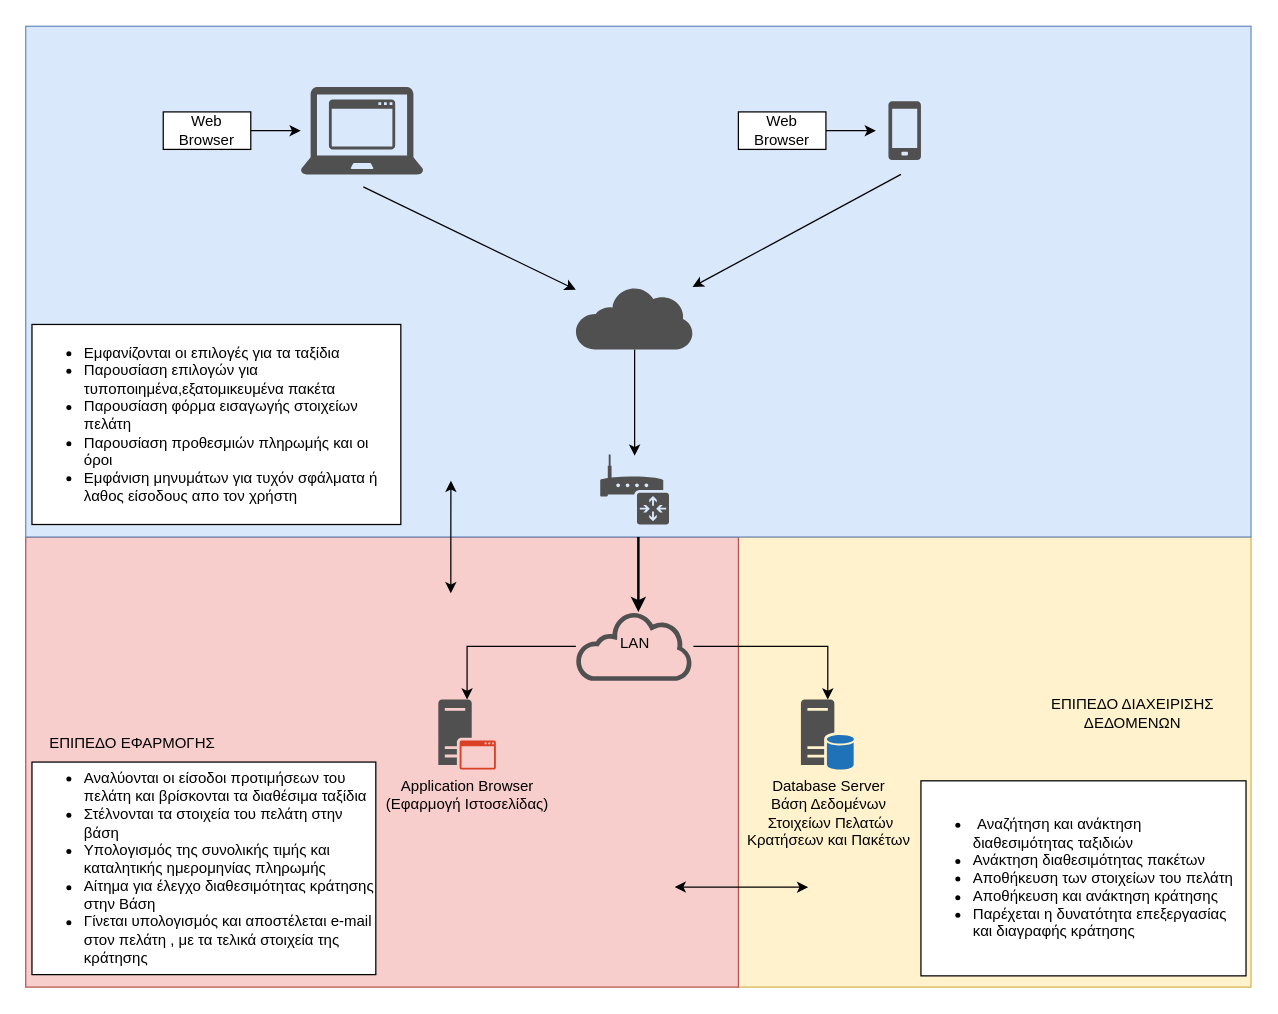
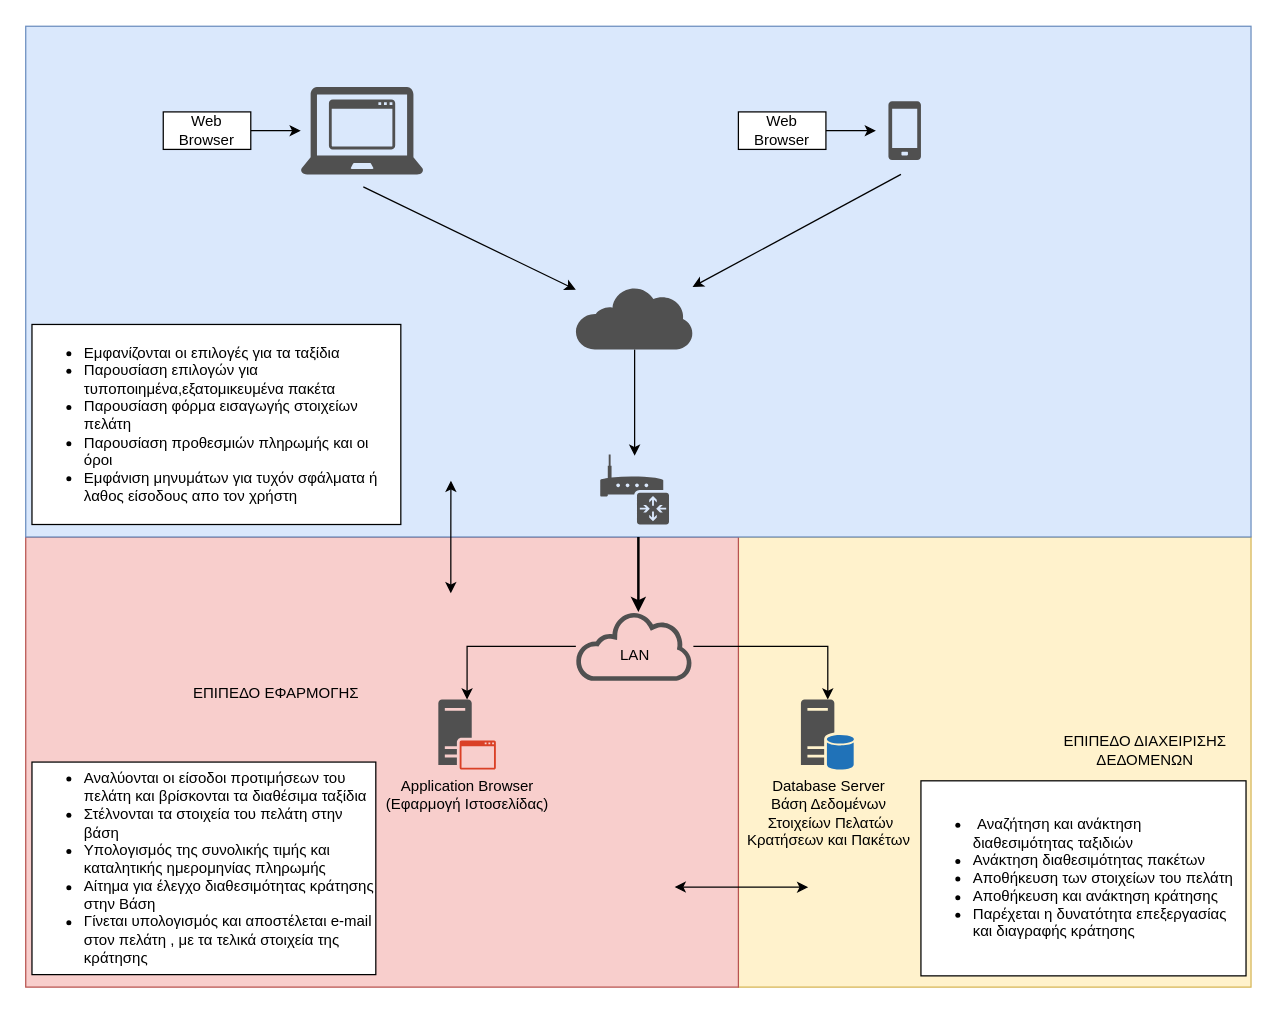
  <mxCell id="0" />
  <mxCell id="1" parent="0" />
  <mxCell id="2" value="" style="rounded=0;whiteSpace=wrap;html=1;fillColor=#fff2cc;strokeColor=#d6b656;" parent="1" vertex="1"><mxGeometry x="590" y="429" width="410" height="360" as="geometry" /></mxCell>
  <mxCell id="3" value="" style="rounded=0;whiteSpace=wrap;html=1;fillColor=#f8cecc;strokeColor=#b85450;" parent="1" vertex="1"><mxGeometry y="429" width="570" height="360" as="geometry" x="20" /></mxCell>
  <mxCell id="4" value="" style="rounded=0;whiteSpace=wrap;html=1;fillColor=#dae8fc;strokeColor=#6c8ebf;" parent="1" vertex="1"><mxGeometry y="20.5" width="980" height="408.5" as="geometry" x="20" /></mxCell>
  <mxCell id="5" value="" style="sketch=0;pointerEvents=1;shadow=0;dashed=0;html=1;strokeColor=none;fillColor=#505050;labelPosition=center;verticalLabelPosition=bottom;verticalAlign=top;outlineConnect=0;align=center;shape=mxgraph.office.concepts.application_generic;" parent="1" vertex="1"><mxGeometry x="262.5" y="79" width="53" height="40" as="geometry" /></mxCell>
  <mxCell id="6" value="" style="sketch=0;pointerEvents=1;shadow=0;dashed=0;html=1;strokeColor=none;fillColor=#505050;labelPosition=center;verticalLabelPosition=bottom;verticalAlign=top;outlineConnect=0;align=center;shape=mxgraph.office.devices.laptop;" parent="1" vertex="1"><mxGeometry x="240" y="69" width="98" height="70" as="geometry" /></mxCell>
  <mxCell id="7" value="" style="sketch=0;pointerEvents=1;shadow=0;dashed=0;html=1;strokeColor=none;fillColor=#505050;labelPosition=center;verticalLabelPosition=bottom;verticalAlign=top;outlineConnect=0;align=center;shape=mxgraph.office.devices.cell_phone_generic;" parent="1" vertex="1"><mxGeometry x="710" y="80.5" width="26" height="47" as="geometry" /></mxCell>
  <mxCell id="8" style="edgeStyle=orthogonalEdgeStyle;rounded=0;orthogonalLoop=1;jettySize=auto;html=1;exitX=1;exitY=0.5;exitDx=0;exitDy=0;" parent="1" source="9" target="6" edge="1"><mxGeometry relative="1" as="geometry" /></mxCell>
  <mxCell id="9" value="Web Browser" style="rounded=0;whiteSpace=wrap;html=1;" parent="1" vertex="1"><mxGeometry x="130" y="89" width="70" height="30" as="geometry" /></mxCell>
  <mxCell id="10" style="edgeStyle=orthogonalEdgeStyle;rounded=0;orthogonalLoop=1;jettySize=auto;html=1;exitX=1;exitY=0.5;exitDx=0;exitDy=0;" parent="1" source="11" edge="1"><mxGeometry relative="1" as="geometry"><mxPoint x="700" y="104" as="targetPoint" /></mxGeometry></mxCell>
  <mxCell id="11" value="Web Browser" style="rounded=0;whiteSpace=wrap;html=1;" parent="1" vertex="1"><mxGeometry x="590" y="89" width="70" height="30" as="geometry" /></mxCell>
  <mxCell id="12" value="&lt;ul&gt;&lt;li&gt;&lt;span style=&quot;background-color: initial;&quot;&gt;Εμφανίζονται οι επιλογές για τα ταξίδια&lt;/span&gt;&lt;/li&gt;&lt;li&gt;&lt;span style=&quot;background-color: initial;&quot;&gt;Παρουσίαση επιλογών&amp;nbsp;για τυποποιημένα,εξατομικευμένα πακέτα&lt;/span&gt;&lt;/li&gt;&lt;li&gt;Παρουσίαση φόρμα εισαγωγής στοιχείων πελάτη&lt;/li&gt;&lt;li&gt;&lt;span style=&quot;background-color: initial;&quot;&gt;Παρουσίαση&amp;nbsp;προθεσμιών πληρωμής και οι όροι&lt;/span&gt;&lt;/li&gt;&lt;li&gt;&lt;span style=&quot;background-color: initial;&quot;&gt;Εμφάνιση μηνυμάτων για τυχόν σφάλματα ή λαθος είσοδους απο τον χρήστη&lt;/span&gt;&lt;/li&gt;&lt;/ul&gt;" style="rounded=0;whiteSpace=wrap;html=1;align=left;" parent="1" vertex="1"><mxGeometry x="25" y="259" width="295" height="160" as="geometry" /></mxCell>
  <mxCell id="13" style="edgeStyle=orthogonalEdgeStyle;rounded=0;orthogonalLoop=1;jettySize=auto;html=1;" parent="1" source="14" edge="1"><mxGeometry relative="1" as="geometry"><mxPoint x="507" y="364" as="targetPoint" /></mxGeometry></mxCell>
  <mxCell id="14" value="" style="sketch=0;pointerEvents=1;shadow=0;dashed=0;html=1;strokeColor=none;fillColor=#505050;labelPosition=center;verticalLabelPosition=bottom;outlineConnect=0;verticalAlign=top;align=center;shape=mxgraph.office.clouds.private_cloud;" parent="1" vertex="1"><mxGeometry x="460" y="229" width="94" height="50" as="geometry" /></mxCell>
  <mxCell id="15" value="" style="endArrow=classic;html=1;rounded=0;" parent="1" target="14" edge="1"><mxGeometry width="50" height="50" relative="1" as="geometry"><mxPoint x="290" y="149" as="sourcePoint" /><mxPoint x="440" y="209" as="targetPoint" /></mxGeometry></mxCell>
  <mxCell id="16" value="" style="endArrow=classic;html=1;rounded=0;" parent="1" target="14" edge="1"><mxGeometry width="50" height="50" relative="1" as="geometry"><mxPoint x="720" y="139" as="sourcePoint" /><mxPoint x="470" y="243.217" as="targetPoint" /></mxGeometry></mxCell>
  <mxCell id="17" style="edgeStyle=orthogonalEdgeStyle;rounded=0;orthogonalLoop=1;jettySize=auto;html=1;" parent="1" source="18" target="23" edge="1"><mxGeometry relative="1" as="geometry" /></mxCell>
  <mxCell id="18" value="" style="sketch=0;pointerEvents=1;shadow=0;dashed=0;html=1;strokeColor=none;fillColor=#505050;labelPosition=center;verticalLabelPosition=bottom;outlineConnect=0;verticalAlign=top;align=center;shape=mxgraph.office.clouds.cloud;" parent="1" vertex="1"><mxGeometry x="460" y="489" width="94" height="55" as="geometry" /></mxCell>
  <mxCell id="19" style="edgeStyle=orthogonalEdgeStyle;rounded=0;orthogonalLoop=1;jettySize=auto;html=1;" parent="1" source="18" target="24" edge="1"><mxGeometry relative="1" as="geometry" /></mxCell>
- <mxCell id="20" value="LAN" style="text;html=1;align=center;verticalAlign=middle;resizable=0;points=[];autosize=1;strokeColor=none;fillColor=none;" parent="1" vertex="1"><mxGeometry x="482" y="499" width="50" height="30" as="geometry" /></mxCell>
+ <mxCell id="20" value="LAN" style="text;html=1;align=center;verticalAlign=middle;resizable=0;points=[];autosize=1;strokeColor=none;fillColor=none;" parent="1" vertex="1"><mxGeometry x="482" y="509" width="50" height="30" as="geometry" /></mxCell>
  <mxCell id="21" style="edgeStyle=orthogonalEdgeStyle;rounded=0;orthogonalLoop=1;jettySize=auto;html=1;strokeWidth=2;" parent="1" target="18" edge="1"><mxGeometry relative="1" as="geometry"><mxPoint x="510" y="429" as="sourcePoint" /><Array as="points"><mxPoint x="510" y="459" /><mxPoint x="510" y="459" /></Array></mxGeometry></mxCell>
  <mxCell id="22" value="" style="sketch=0;pointerEvents=1;shadow=0;dashed=0;html=1;strokeColor=none;fillColor=#505050;labelPosition=center;verticalLabelPosition=bottom;verticalAlign=top;outlineConnect=0;align=center;shape=mxgraph.office.devices.router;" parent="1" vertex="1"><mxGeometry x="479.5" y="363" width="55" height="56" as="geometry" /></mxCell>
  <mxCell id="23" value="Application Browser&lt;br&gt;(Εφαρμογή Ιστοσελίδας)" style="sketch=0;pointerEvents=1;shadow=0;dashed=0;html=1;strokeColor=none;fillColor=#505050;labelPosition=center;verticalLabelPosition=bottom;verticalAlign=top;outlineConnect=0;align=center;shape=mxgraph.office.servers.application_server_orange;" parent="1" vertex="1"><mxGeometry x="350" y="559" width="46" height="56" as="geometry" /></mxCell>
  <mxCell id="24" value="Database Server&lt;br&gt;Βάση Δεδομένων&lt;br&gt;&amp;nbsp;Στοιχείων Πελατών&lt;br&gt;Κρατήσεων και Πακέτων" style="sketch=0;pointerEvents=1;shadow=0;dashed=0;html=1;strokeColor=none;fillColor=#505050;labelPosition=center;verticalLabelPosition=bottom;verticalAlign=top;outlineConnect=0;align=center;shape=mxgraph.office.servers.database_server_blue;" parent="1" vertex="1"><mxGeometry x="640" y="559" width="43" height="56" as="geometry" /></mxCell>
- <mxCell id="25" value="ΕΠΙΠΕΔΟ ΕΦΑΡΜΟΓΗΣ" style="text;html=1;align=center;verticalAlign=middle;resizable=0;points=[];autosize=1;strokeColor=none;fillColor=none;" parent="1" vertex="1"><mxGeometry x="25" y="579" width="160" height="30" as="geometry" /></mxCell>
+ <mxCell id="25" value="ΕΠΙΠΕΔΟ ΕΦΑΡΜΟΓΗΣ" style="text;html=1;align=center;verticalAlign=middle;resizable=0;points=[];autosize=1;strokeColor=none;fillColor=none;" parent="1" vertex="1"><mxGeometry x="140" y="539" width="160" height="30" as="geometry" /></mxCell>
  <mxCell id="26" value="&lt;ul&gt;&lt;li&gt;Αναλύονται οι είσοδοι προτιμήσεων του πελάτη και βρίσκονται τα διαθέσιμα ταξίδια&lt;/li&gt;&lt;li&gt;Στέλνονται τα στοιχεία του πελάτη στην βάση&lt;/li&gt;&lt;li&gt;Υπολογισμός της συνολικής τιμής και καταλητικής ημερομηνίας πληρωμής&lt;/li&gt;&lt;li&gt;Αίτημα για έλεγχο διαθεσιμότητας κράτησης στην Βάση&lt;/li&gt;&lt;li&gt;Γίνεται υπολογισμός και αποστέλεται e-mail στον πελάτη , με τα τελικά στοιχεία της κράτησης&lt;/li&gt;&lt;/ul&gt;" style="rounded=0;whiteSpace=wrap;html=1;align=left;" parent="1" vertex="1"><mxGeometry x="25" y="609" width="275" height="170" as="geometry" /></mxCell>
- <mxCell id="27" value="ΕΠΙΠΕΔΟ ΔΙΑΧΕΙΡΙΣΗΣ&lt;br&gt;ΔΕΔΟΜΕΝΩΝ" style="text;html=1;align=center;verticalAlign=middle;resizable=0;points=[];autosize=1;strokeColor=none;fillColor=none;" parent="1" vertex="1"><mxGeometry x="830" y="550" width="150" height="40" as="geometry" /></mxCell>
+ <mxCell id="27" value="ΕΠΙΠΕΔΟ ΔΙΑΧΕΙΡΙΣΗΣ&lt;br&gt;ΔΕΔΟΜΕΝΩΝ" style="text;html=1;align=center;verticalAlign=middle;resizable=0;points=[];autosize=1;strokeColor=none;fillColor=none;" parent="1" vertex="1"><mxGeometry x="840" y="580" width="150" height="40" as="geometry" /></mxCell>
  <mxCell id="28" value="&lt;ul&gt;&lt;li&gt;&amp;nbsp;Αναζήτηση και ανάκτηση διαθεσιμότητας ταξιδιών&lt;/li&gt;&lt;li&gt;Ανάκτηση διαθεσιμότητας πακέτων&lt;/li&gt;&lt;li&gt;Αποθήκευση των στοιχείων του πελάτη&lt;/li&gt;&lt;li&gt;Αποθήκευση και ανάκτηση κράτησης&lt;/li&gt;&lt;li&gt;Παρέχεται η δυνατότητα επεξεργασίας και διαγραφής κράτησης&lt;/li&gt;&lt;/ul&gt;" style="rounded=0;whiteSpace=wrap;html=1;align=left;" parent="1" vertex="1"><mxGeometry x="736" y="624" width="260" height="156" as="geometry" /></mxCell>
  <mxCell id="29" value="" style="endArrow=classic;startArrow=classic;html=1;rounded=0;entryX=0.347;entryY=0.902;entryDx=0;entryDy=0;entryPerimeter=0;" parent="1" edge="1"><mxGeometry width="50" height="50" relative="1" as="geometry"><mxPoint x="360" y="474" as="sourcePoint" /><mxPoint x="360.06" y="383.967" as="targetPoint" /><Array as="points"><mxPoint x="360" y="424" /></Array></mxGeometry></mxCell>
  <mxCell id="30" value="" style="endArrow=classic;startArrow=classic;html=1;rounded=0;entryX=0.163;entryY=0.778;entryDx=0;entryDy=0;entryPerimeter=0;" parent="1" edge="1"><mxGeometry width="50" height="50" relative="1" as="geometry"><mxPoint x="539" y="709" as="sourcePoint" /><mxPoint x="645.83" y="709.08" as="targetPoint" /><Array as="points"><mxPoint x="589" y="709" /><mxPoint x="599" y="709" /></Array></mxGeometry></mxCell>
